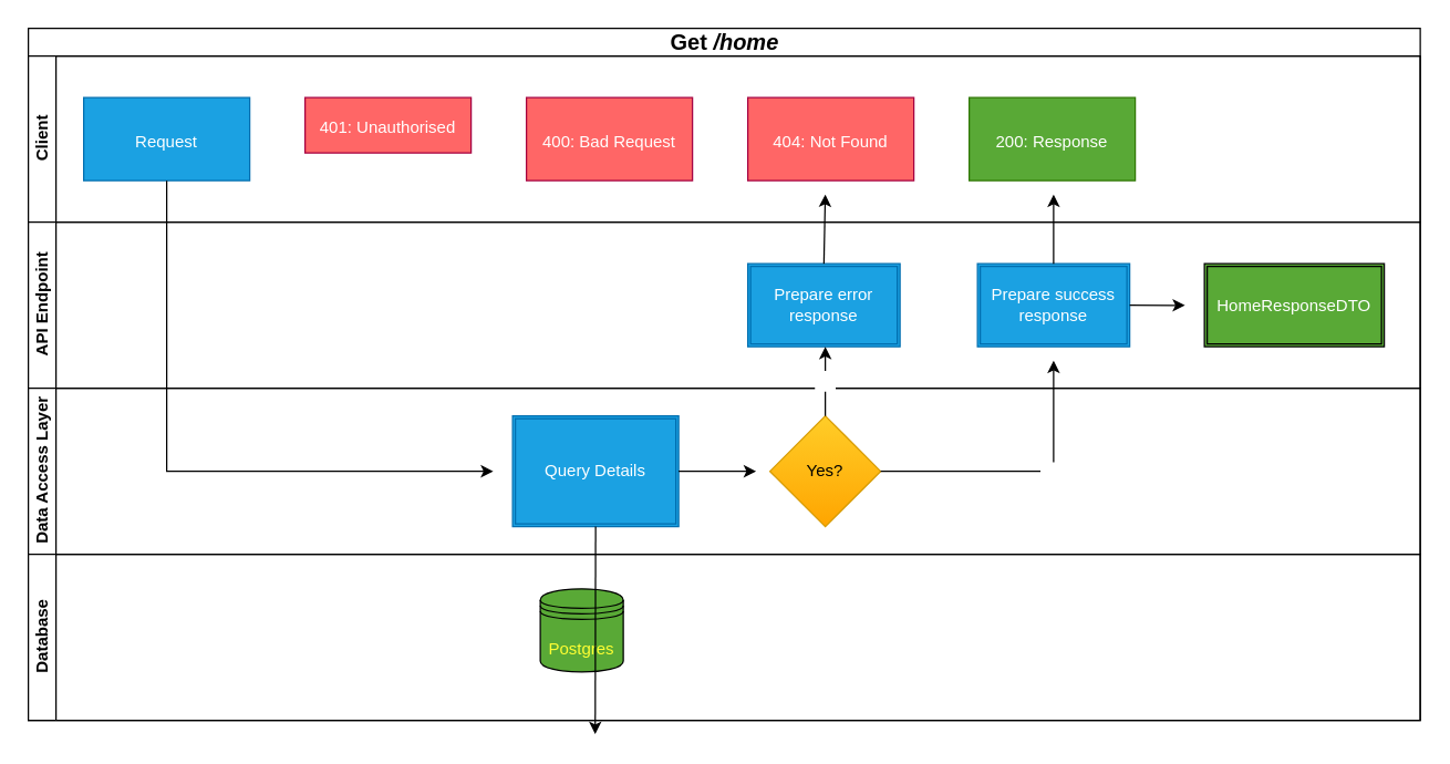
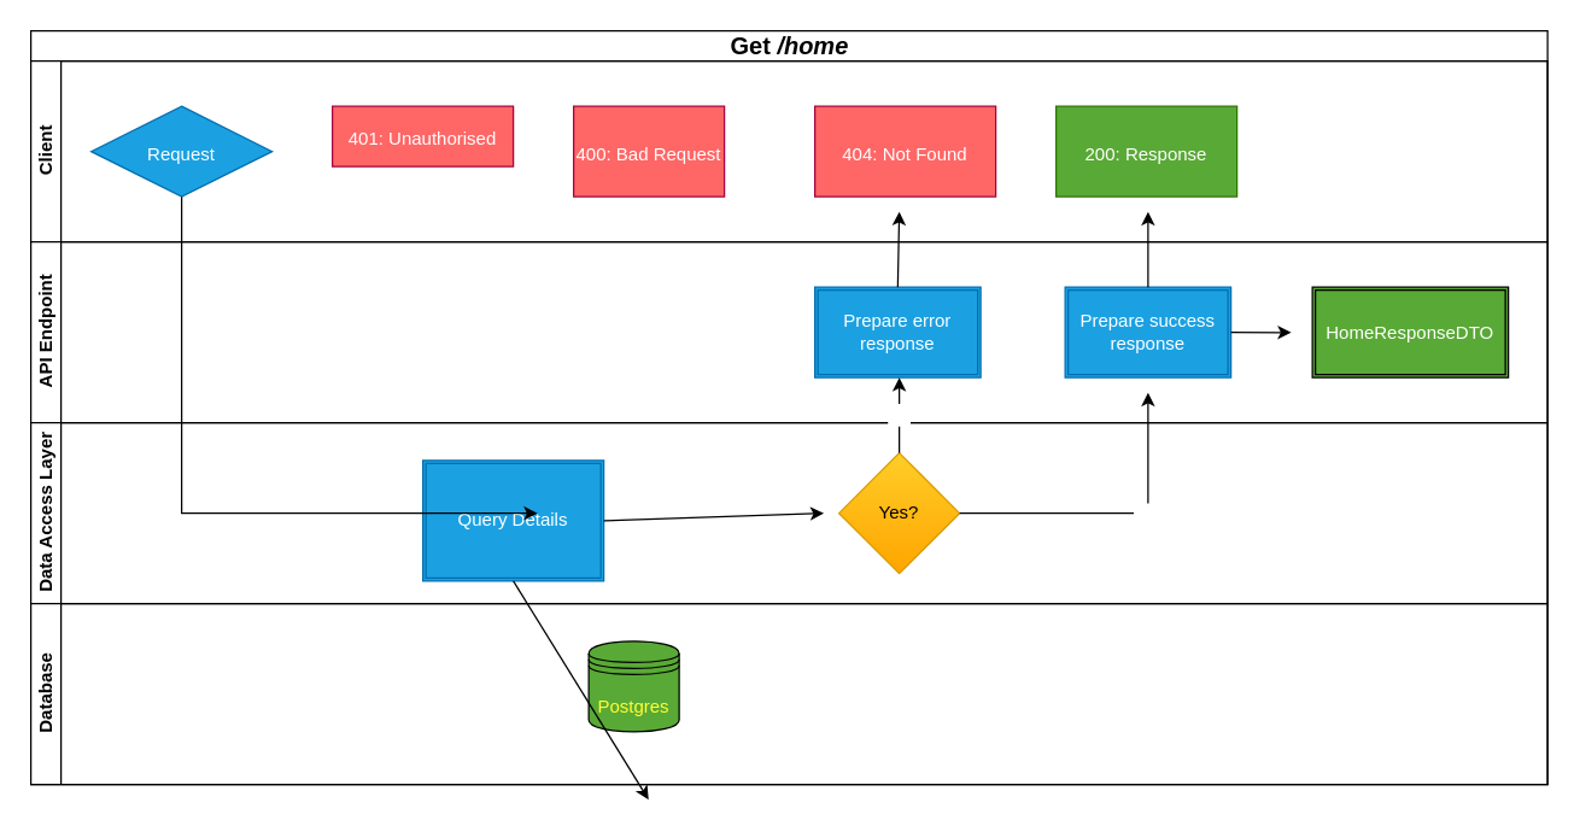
  <mxCell id="0" />
  <mxCell id="1" parent="0" />
  <mxCell id="2" value="&lt;font style=&quot;font-size: 16px;&quot;&gt;Get &lt;i&gt;/home&lt;/i&gt;&lt;/font&gt;" style="swimlane;childLayout=stackLayout;resizeParent=1;resizeParentMax=0;horizontal=1;startSize=20;horizontalStack=0;html=1;rounded=0;" parent="1" vertex="1"><mxGeometry x="20" y="20" width="1006" height="500" as="geometry" /></mxCell>
  <mxCell id="3" value="Client" style="swimlane;startSize=20;horizontal=0;html=1;rounded=0;" parent="2" vertex="1"><mxGeometry y="20" width="1006" height="120" as="geometry" /></mxCell>
  <mxCell id="4" value="&lt;span style=&quot;font-size: 12px;&quot;&gt;401: Unauthorised&lt;/span&gt;" style="whiteSpace=wrap;html=1;fontSize=19;fillColor=#FF6666;strokeColor=#A50040;fontColor=#ffffff;rounded=0;" parent="3" vertex="1"><mxGeometry x="200" y="30" width="120" height="40" as="geometry" /></mxCell>
- <mxCell id="5" value="&lt;font style=&quot;font-size: 12px;&quot;&gt;400: Bad Request&lt;/font&gt;" style="whiteSpace=wrap;html=1;fontSize=19;fillColor=#FF6666;strokeColor=#A50040;fontColor=#ffffff;rounded=0;" parent="3" vertex="1"><mxGeometry x="360" y="30" width="120" height="60" as="geometry" /></mxCell>
+ <mxCell id="5" value="&lt;font style=&quot;font-size: 12px;&quot;&gt;400: Bad Request&lt;/font&gt;" style="whiteSpace=wrap;html=1;fontSize=19;fillColor=#FF6666;strokeColor=#A50040;fontColor=#ffffff;rounded=0;" parent="3" vertex="1"><mxGeometry x="360" y="30" width="100" height="60" as="geometry" /></mxCell>
  <mxCell id="6" value="&lt;font style=&quot;font-size: 12px;&quot;&gt;404: Not Found&lt;/font&gt;" style="whiteSpace=wrap;html=1;fontSize=19;fillColor=#FF6666;strokeColor=#A50040;fontColor=#ffffff;rounded=0;" parent="3" vertex="1"><mxGeometry x="520" y="30" width="120" height="60" as="geometry" /></mxCell>
  <mxCell id="7" value="&lt;font style=&quot;font-size: 12px;&quot;&gt;200: Response&lt;/font&gt;" style="whiteSpace=wrap;html=1;fontSize=19;fillColor=#59A936;strokeColor=#2D7600;fontColor=#ffffff;rounded=0;" parent="3" vertex="1"><mxGeometry x="680" y="30" width="120" height="60" as="geometry" /></mxCell>
- <mxCell id="8" value="&lt;font style=&quot;font-size: 12px;&quot;&gt;Request&lt;/font&gt;" style="whiteSpace=wrap;html=1;fontSize=19;fillColor=#1ba1e2;strokeColor=#006EAF;fontColor=#ffffff;rounded=0;" parent="3" vertex="1"><mxGeometry x="40" y="30" width="120" height="60" as="geometry" /></mxCell>
+ <mxCell id="8" value="&lt;font style=&quot;font-size: 12px;&quot;&gt;Request&lt;/font&gt;" style="rhombus;whiteSpace=wrap;html=1;fontSize=19;fillColor=#1ba1e2;strokeColor=#006EAF;fontColor=#ffffff;" parent="3" vertex="1"><mxGeometry x="40" y="30" width="120" height="60" as="geometry" /></mxCell>
  <mxCell id="9" value="API Endpoint" style="swimlane;startSize=20;horizontal=0;html=1;rounded=0;" parent="2" vertex="1"><mxGeometry y="140" width="1006" height="120" as="geometry" /></mxCell>
  <mxCell id="10" value="Prepare error response" style="shape=ext;double=1;rounded=0;whiteSpace=wrap;html=1;fontSize=12;fontColor=#ffffff;fillColor=#1ba1e2;strokeColor=#006EAF;" parent="9" vertex="1"><mxGeometry x="520" y="30" width="110" height="60" as="geometry" /></mxCell>
  <mxCell id="11" value="Prepare success response" style="shape=ext;double=1;rounded=0;whiteSpace=wrap;html=1;fontSize=12;fontColor=#ffffff;fillColor=#1ba1e2;strokeColor=#006EAF;" parent="9" vertex="1"><mxGeometry x="686" y="30" width="110" height="60" as="geometry" /></mxCell>
  <mxCell id="12" value="&lt;font style=&quot;font-size: 12px;&quot;&gt;HomeResponseDTO&lt;/font&gt;" style="shape=ext;double=1;rounded=0;whiteSpace=wrap;html=1;fontSize=17;fontColor=#FFFFFF;fillColor=#59A936;" parent="9" vertex="1"><mxGeometry x="850" y="30" width="130" height="60" as="geometry" /></mxCell>
  <mxCell id="13" value="Data Access Layer" style="swimlane;startSize=20;horizontal=0;html=1;rounded=0;" parent="2" vertex="1"><mxGeometry y="260" width="1006" height="120" as="geometry" /></mxCell>
- <mxCell id="14" value="&lt;font color=&quot;#ffffff&quot;&gt;Query Details&lt;/font&gt;" style="shape=ext;double=1;rounded=0;whiteSpace=wrap;html=1;fontSize=12;fillColor=#1ba1e2;strokeColor=#006EAF;fontColor=#ffffff;" parent="13" vertex="1"><mxGeometry x="350" y="20" width="120" height="80" as="geometry" /></mxCell>
+ <mxCell id="14" value="&lt;font color=&quot;#ffffff&quot;&gt;Query Details&lt;/font&gt;" style="shape=ext;double=1;rounded=0;whiteSpace=wrap;html=1;fontSize=12;fillColor=#1ba1e2;strokeColor=#006EAF;fontColor=#ffffff;" parent="13" vertex="1"><mxGeometry x="260" y="25" width="120" height="80" as="geometry" /></mxCell>
  <mxCell id="15" value="Yes?" style="rhombus;whiteSpace=wrap;html=1;fontSize=12;fillColor=#ffcd28;strokeColor=#d79b00;gradientColor=#ffa500;rounded=0;" parent="13" vertex="1"><mxGeometry x="536" y="20" width="80" height="80" as="geometry" /></mxCell>
  <mxCell id="16" value="&lt;font style=&quot;font-size: 17px;&quot;&gt;Prisma&lt;/font&gt;" style="text;html=1;align=center;verticalAlign=middle;resizable=0;points=[];autosize=1;strokeColor=none;fillColor=none;fontSize=12;fontColor=#FFFFFF;rounded=0;" parent="13" vertex="1"><mxGeometry x="156" y="45" width="80" height="30" as="geometry" /></mxCell>
  <mxCell id="17" value="Database" style="swimlane;startSize=20;horizontal=0;html=1;rounded=0;" parent="2" vertex="1"><mxGeometry y="380" width="1006" height="120" as="geometry" /></mxCell>
  <mxCell id="18" value="&lt;font style=&quot;font-size: 12px;&quot;&gt;Postgres&lt;/font&gt;" style="shape=datastore;whiteSpace=wrap;html=1;fontSize=20;fontColor=#FFFF33;fillColor=#59A936;rounded=0;" parent="17" vertex="1"><mxGeometry x="370" y="25" width="60" height="60" as="geometry" /></mxCell>
  <mxCell id="19" value="" style="edgeStyle=none;html=1;fontSize=20;fontColor=#FFFF33;rounded=0;" parent="2" source="8" edge="1"><mxGeometry relative="1" as="geometry"><mxPoint x="336" y="320" as="targetPoint" /><Array as="points"><mxPoint x="100" y="320" /></Array></mxGeometry></mxCell>
  <mxCell id="20" style="edgeStyle=none;html=1;exitX=1;exitY=0.5;exitDx=0;exitDy=0;fontSize=12;fontColor=#FFFFFF;rounded=0;" parent="2" source="15" edge="1"><mxGeometry relative="1" as="geometry"><mxPoint x="741" y="240" as="targetPoint" /><Array as="points"><mxPoint x="706" y="320" /><mxPoint x="741" y="320" /></Array></mxGeometry></mxCell>
  <mxCell id="21" value="Yes" style="edgeLabel;html=1;align=center;verticalAlign=middle;resizable=0;points=[];fontSize=12;fontColor=#FFFFFF;rounded=0;" parent="20" vertex="1" connectable="0"><mxGeometry x="0.218" y="1" relative="1" as="geometry"><mxPoint as="offset" /></mxGeometry></mxCell>
  <mxCell id="22" style="edgeStyle=none;html=1;exitX=0.5;exitY=1;exitDx=0;exitDy=0;fontSize=12;fontColor=#FFFFFF;rounded=0;" parent="1" source="14" edge="1"><mxGeometry relative="1" as="geometry"><mxPoint x="429.706" y="530" as="targetPoint" /></mxGeometry></mxCell>
  <mxCell id="23" style="edgeStyle=none;html=1;exitX=1;exitY=0.5;exitDx=0;exitDy=0;fontSize=12;fontColor=#FFFFFF;rounded=0;" parent="1" source="14" edge="1"><mxGeometry relative="1" as="geometry"><mxPoint x="546" y="340" as="targetPoint" /></mxGeometry></mxCell>
  <mxCell id="24" value="No" style="edgeStyle=none;html=1;exitX=0.5;exitY=0;exitDx=0;exitDy=0;fontSize=12;fontColor=#FFFFFF;rounded=0;" parent="1" source="15" edge="1"><mxGeometry relative="1" as="geometry"><mxPoint x="596" y="250" as="targetPoint" /></mxGeometry></mxCell>
  <mxCell id="25" style="edgeStyle=none;html=1;exitX=0.5;exitY=0;exitDx=0;exitDy=0;fontSize=12;fontColor=#FFFFFF;rounded=0;" parent="1" source="10" edge="1"><mxGeometry relative="1" as="geometry"><mxPoint x="596" y="140" as="targetPoint" /></mxGeometry></mxCell>
  <mxCell id="26" style="edgeStyle=none;html=1;exitX=0.5;exitY=0;exitDx=0;exitDy=0;fontSize=12;fontColor=#FFFFFF;rounded=0;" parent="1" source="11" edge="1"><mxGeometry relative="1" as="geometry"><mxPoint x="761" y="140" as="targetPoint" /></mxGeometry></mxCell>
  <mxCell id="27" style="edgeStyle=none;html=1;exitX=1;exitY=0.5;exitDx=0;exitDy=0;fontSize=17;fontColor=#FFFFFF;rounded=0;" parent="1" source="11" edge="1"><mxGeometry relative="1" as="geometry"><mxPoint x="856" y="220.154" as="targetPoint" /></mxGeometry></mxCell>
